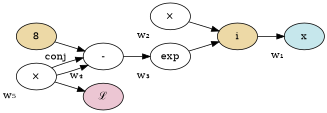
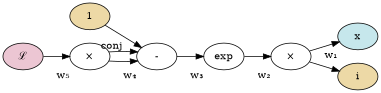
  digraph {
    rankdir=LR
    node [fillcolor=white style=filled]
    x [fillcolor="#c6e7ec" xlabel="w&#8321;"]
    n2 [label="&times;" xlabel="w&#8322;"]
    n3 [fillcolor="#edd9a6" label=i]
    exp [xlabel="w&#8323;"]
    n5 [label="-" xlabel="w&#8324;"]
-   n6 [fillcolor="#edd9a6" label=8]
+   n6 [fillcolor="#edd9a6" label=1]
    n7 [label="&times;" xlabel="w&#8325;"]
    n8 [fillcolor="#ecc6d3" label="&#8466;"]
-   n3 -> x
+   n2 -> x
    n2 -> n3
-   exp -> n3
+   exp -> n2
    n5 -> exp
    n6 -> n5
    n7 -> n5
    n7 -> n5 [xlabel=conj]
-   n7 -> n8
+   n8 -> n7
  }
